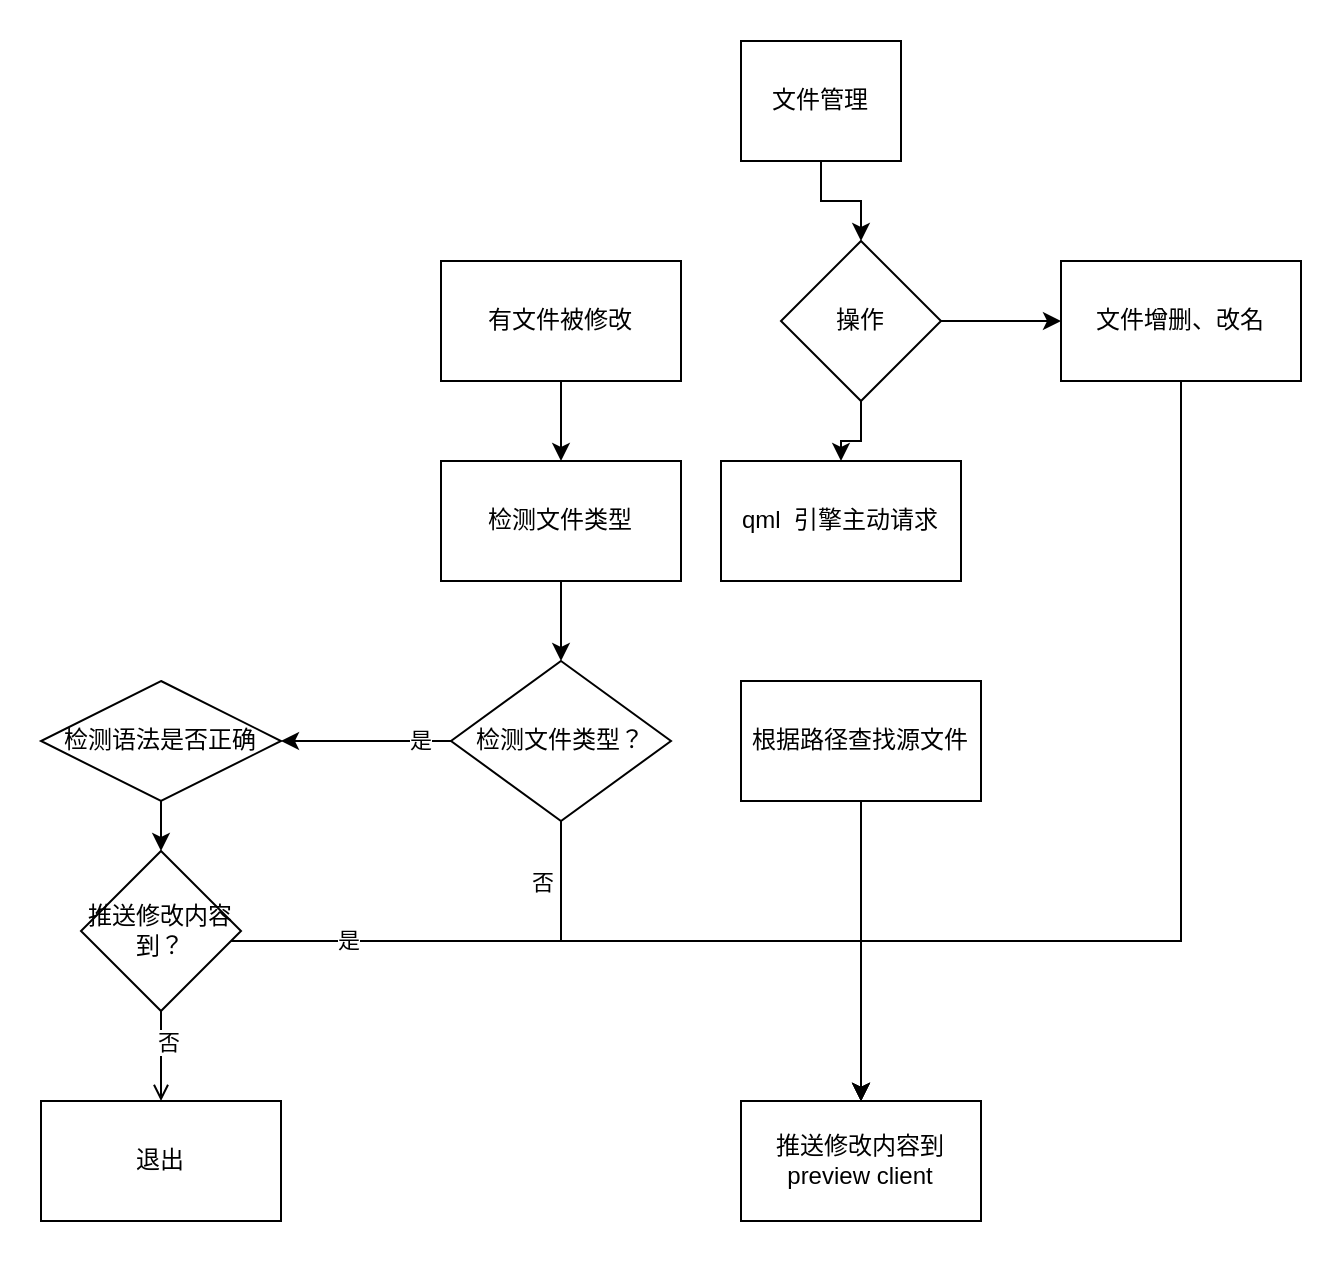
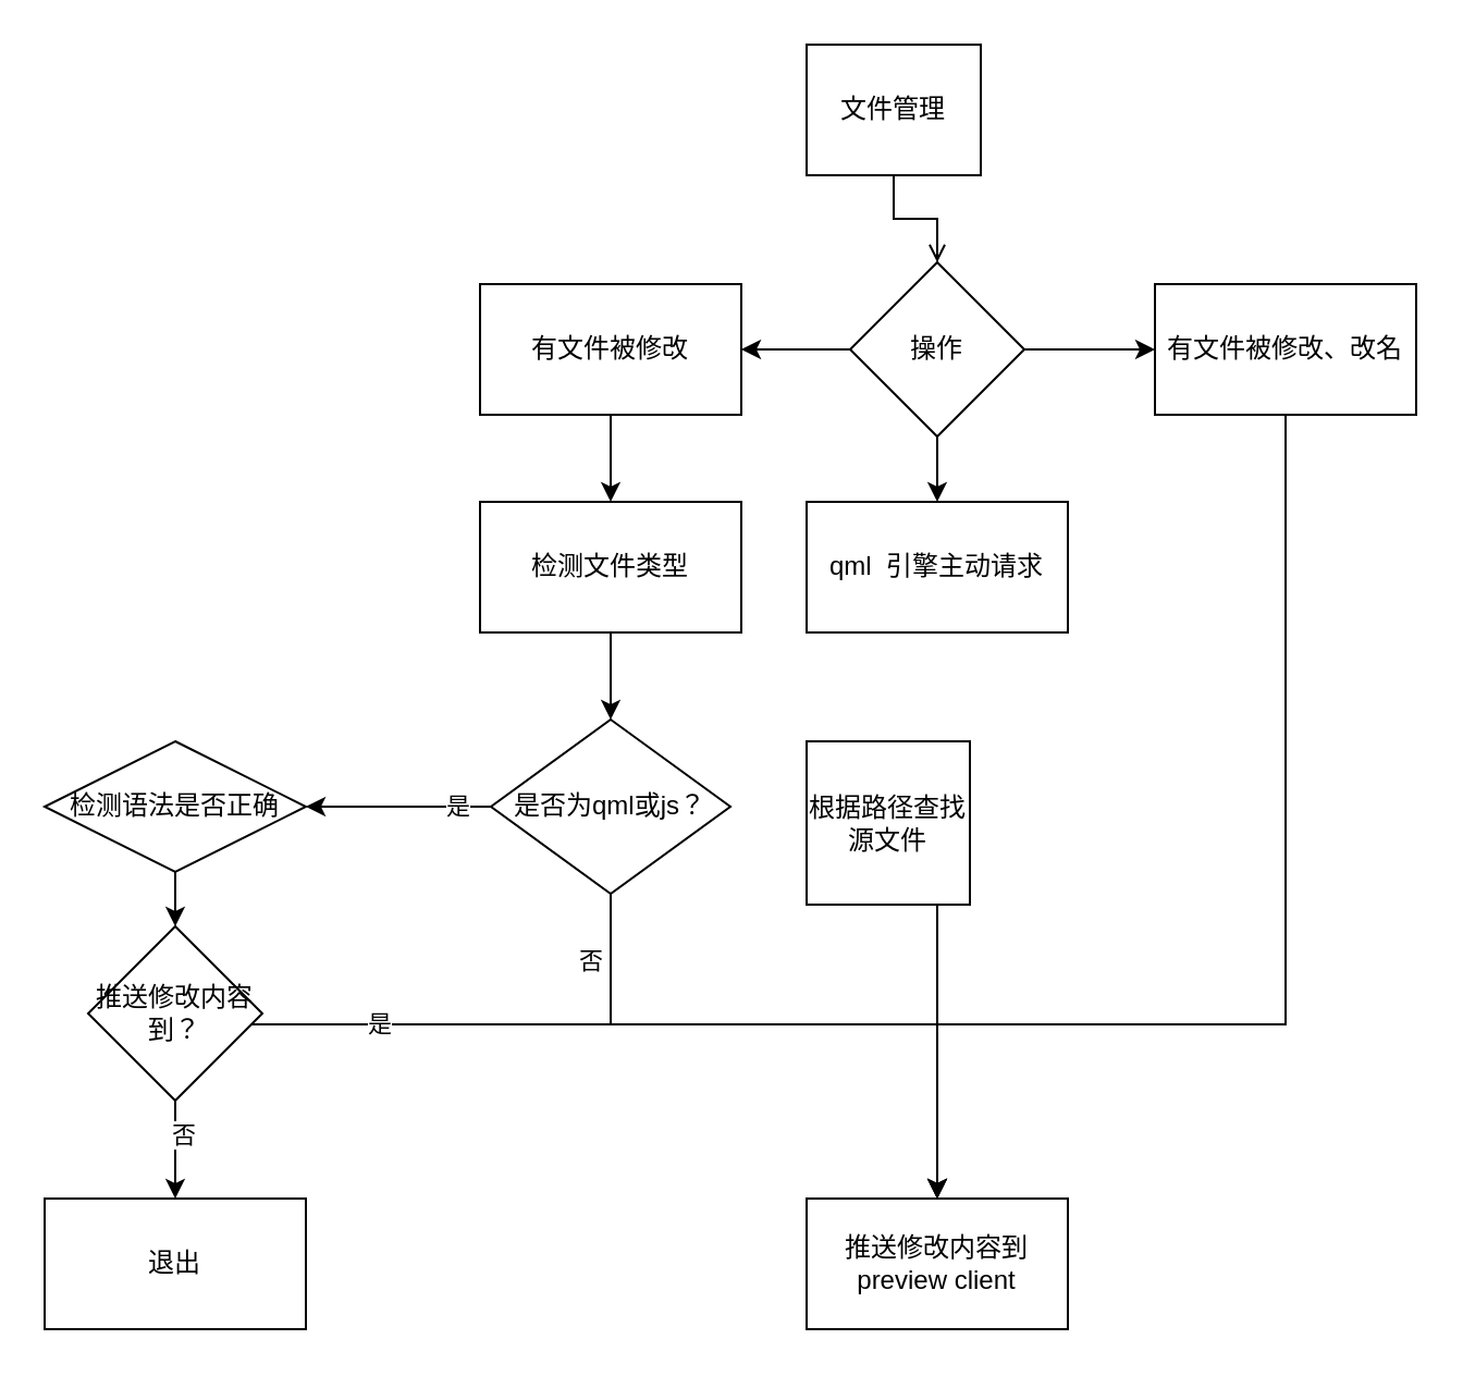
  <mxCell id="0" />
  <mxCell id="1" parent="0" />
- <mxCell id="2" style="edgeStyle=orthogonalEdgeStyle;rounded=0;orthogonalLoop=1;jettySize=auto;html=1;entryX=0.5;entryY=0;entryDx=0;entryDy=0;" edge="1" parent="1" source="3" target="7"><mxGeometry relative="1" as="geometry" /></mxCell>
+ <mxCell id="2" style="edgeStyle=orthogonalEdgeStyle;rounded=0;orthogonalLoop=1;jettySize=auto;html=1;entryX=0.5;entryY=0;entryDx=0;entryDy=0;endArrow=open;" edge="1" parent="1" source="3" target="7"><mxGeometry relative="1" as="geometry" /></mxCell>
  <mxCell id="3" value="文件管理" style="rounded=0;whiteSpace=wrap;html=1;" vertex="1" parent="1"><mxGeometry x="370" y="20" width="80" height="60" as="geometry" /></mxCell>
+ <mxCell id="4" value="" style="edgeStyle=orthogonalEdgeStyle;rounded=0;orthogonalLoop=1;jettySize=auto;html=1;" edge="1" parent="1" source="7" target="9"><mxGeometry relative="1" as="geometry" /></mxCell>
  <mxCell id="5" value="" style="edgeStyle=orthogonalEdgeStyle;rounded=0;orthogonalLoop=1;jettySize=auto;html=1;" edge="1" parent="1" source="7" target="27"><mxGeometry relative="1" as="geometry" /></mxCell>
  <mxCell id="6" value="" style="edgeStyle=orthogonalEdgeStyle;rounded=0;orthogonalLoop=1;jettySize=auto;html=1;" edge="1" parent="1" source="7" target="28"><mxGeometry relative="1" as="geometry" /></mxCell>
  <mxCell id="7" value="操作" style="rhombus;whiteSpace=wrap;html=1;" vertex="1" parent="1"><mxGeometry x="390" y="120" width="80" height="80" as="geometry" /></mxCell>
  <mxCell id="8" value="" style="edgeStyle=orthogonalEdgeStyle;rounded=0;orthogonalLoop=1;jettySize=auto;html=1;" edge="1" parent="1" source="9" target="11"><mxGeometry relative="1" as="geometry" /></mxCell>
  <mxCell id="9" value="有文件被修改" style="whiteSpace=wrap;html=1;" vertex="1" parent="1"><mxGeometry x="220" y="130" width="120" height="60" as="geometry" /></mxCell>
  <mxCell id="10" value="" style="edgeStyle=orthogonalEdgeStyle;rounded=0;orthogonalLoop=1;jettySize=auto;html=1;" edge="1" parent="1" source="11" target="16"><mxGeometry relative="1" as="geometry" /></mxCell>
  <mxCell id="11" value="检测文件类型" style="whiteSpace=wrap;html=1;" vertex="1" parent="1"><mxGeometry x="220" y="230" width="120" height="60" as="geometry" /></mxCell>
  <mxCell id="12" value="" style="edgeStyle=orthogonalEdgeStyle;rounded=0;orthogonalLoop=1;jettySize=auto;html=1;" edge="1" parent="1" source="16" target="18"><mxGeometry relative="1" as="geometry" /></mxCell>
  <mxCell id="13" value="是" style="edgeLabel;html=1;align=center;verticalAlign=middle;resizable=0;points=[];" vertex="1" connectable="0" parent="12"><mxGeometry x="-0.616" y="-1" relative="1" as="geometry"><mxPoint as="offset" /></mxGeometry></mxCell>
  <mxCell id="14" value="" style="edgeStyle=orthogonalEdgeStyle;rounded=0;orthogonalLoop=1;jettySize=auto;html=1;" edge="1" parent="1" source="16" target="19"><mxGeometry relative="1" as="geometry"><Array as="points"><mxPoint x="280" y="470" /><mxPoint x="430" y="470" /></Array></mxGeometry></mxCell>
  <mxCell id="15" value="否" style="edgeLabel;html=1;align=center;verticalAlign=middle;resizable=0;points=[];" vertex="1" connectable="0" parent="14"><mxGeometry x="-0.385" y="2" relative="1" as="geometry"><mxPoint x="-39" y="-28" as="offset" /></mxGeometry></mxCell>
- <mxCell id="16" value="检测文件类型？" style="rhombus;whiteSpace=wrap;html=1;" vertex="1" parent="1"><mxGeometry x="225" y="330" width="110" height="80" as="geometry" /></mxCell>
+ <mxCell id="16" value="是否为qml或js？" style="rhombus;whiteSpace=wrap;html=1;" vertex="1" parent="1"><mxGeometry x="225" y="330" width="110" height="80" as="geometry" /></mxCell>
  <mxCell id="17" value="" style="edgeStyle=orthogonalEdgeStyle;rounded=0;orthogonalLoop=1;jettySize=auto;html=1;" edge="1" parent="1" source="18" target="24"><mxGeometry relative="1" as="geometry" /></mxCell>
  <mxCell id="18" value="检测语法是否正确" style="rhombus;whiteSpace=wrap;html=1;" vertex="1" parent="1"><mxGeometry x="20" y="340" width="120" height="60" as="geometry" /></mxCell>
  <mxCell id="19" value="推送修改内容到&lt;br&gt;preview client" style="whiteSpace=wrap;html=1;" vertex="1" parent="1"><mxGeometry x="370" y="550" width="120" height="60" as="geometry" /></mxCell>
- <mxCell id="20" value="" style="edgeStyle=orthogonalEdgeStyle;rounded=0;orthogonalLoop=1;jettySize=auto;html=1;endArrow=open;" edge="1" parent="1" source="24" target="25"><mxGeometry relative="1" as="geometry" /></mxCell>
+ <mxCell id="20" value="" style="edgeStyle=orthogonalEdgeStyle;rounded=0;orthogonalLoop=1;jettySize=auto;html=1;" edge="1" parent="1" source="24" target="25"><mxGeometry relative="1" as="geometry" /></mxCell>
  <mxCell id="21" value="否" style="edgeLabel;html=1;align=center;verticalAlign=middle;resizable=0;points=[];" vertex="1" connectable="0" parent="20"><mxGeometry x="-0.333" y="3" relative="1" as="geometry"><mxPoint as="offset" /></mxGeometry></mxCell>
  <mxCell id="22" style="edgeStyle=orthogonalEdgeStyle;rounded=0;orthogonalLoop=1;jettySize=auto;html=1;entryX=0.5;entryY=0;entryDx=0;entryDy=0;" edge="1" parent="1" source="24" target="19"><mxGeometry relative="1" as="geometry"><Array as="points"><mxPoint x="430" y="470" /></Array></mxGeometry></mxCell>
  <mxCell id="23" value="是" style="edgeLabel;html=1;align=center;verticalAlign=middle;resizable=0;points=[];" vertex="1" connectable="0" parent="22"><mxGeometry x="-0.704" y="1" relative="1" as="geometry"><mxPoint as="offset" /></mxGeometry></mxCell>
  <mxCell id="24" value="推送修改内容到？" style="rhombus;whiteSpace=wrap;html=1;" vertex="1" parent="1"><mxGeometry x="40" y="425" width="80" height="80" as="geometry" /></mxCell>
  <mxCell id="25" value="退出" style="whiteSpace=wrap;html=1;" vertex="1" parent="1"><mxGeometry x="20" y="550" width="120" height="60" as="geometry" /></mxCell>
  <mxCell id="26" value="" style="edgeStyle=orthogonalEdgeStyle;rounded=0;orthogonalLoop=1;jettySize=auto;html=1;entryX=0.5;entryY=0;entryDx=0;entryDy=0;" edge="1" parent="1" source="27" target="19"><mxGeometry relative="1" as="geometry"><mxPoint x="590" y="230" as="targetPoint" /><Array as="points"><mxPoint x="590" y="470" /><mxPoint x="430" y="470" /></Array></mxGeometry></mxCell>
- <mxCell id="27" value="文件增删、改名" style="whiteSpace=wrap;html=1;" vertex="1" parent="1"><mxGeometry x="530" y="130" width="120" height="60" as="geometry" /></mxCell>
- <mxCell id="28" value="qml&amp;nbsp; 引擎主动请求" style="whiteSpace=wrap;html=1;" vertex="1" parent="1"><mxGeometry x="360" y="230" width="120" height="60" as="geometry" /></mxCell>
+ <mxCell id="27" value="有文件被修改、改名" style="whiteSpace=wrap;html=1;" vertex="1" parent="1"><mxGeometry x="530" y="130" width="120" height="60" as="geometry" /></mxCell>
+ <mxCell id="28" value="qml&amp;nbsp; 引擎主动请求" style="whiteSpace=wrap;html=1;" vertex="1" parent="1"><mxGeometry x="370" y="230" width="120" height="60" as="geometry" /></mxCell>
  <mxCell id="29" value="" style="edgeStyle=orthogonalEdgeStyle;rounded=0;orthogonalLoop=1;jettySize=auto;html=1;entryX=0.5;entryY=0;entryDx=0;entryDy=0;" edge="1" parent="1" source="30" target="19"><mxGeometry relative="1" as="geometry"><mxPoint x="430" y="480" as="targetPoint" /><Array as="points"><mxPoint x="430" y="520" /><mxPoint x="430" y="520" /></Array></mxGeometry></mxCell>
- <mxCell id="30" value="根据路径查找源文件" style="whiteSpace=wrap;html=1;" vertex="1" parent="1"><mxGeometry x="370" y="340" width="120" height="60" as="geometry" /></mxCell>
+ <mxCell id="30" value="根据路径查找源文件" style="whiteSpace=wrap;html=1;" vertex="1" parent="1"><mxGeometry x="370" y="340" width="75" height="75" as="geometry" /></mxCell>
